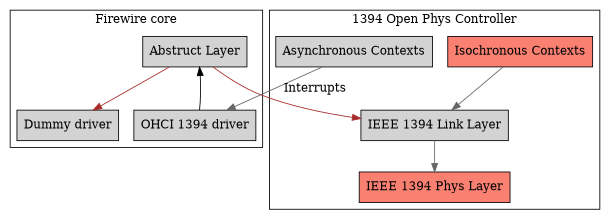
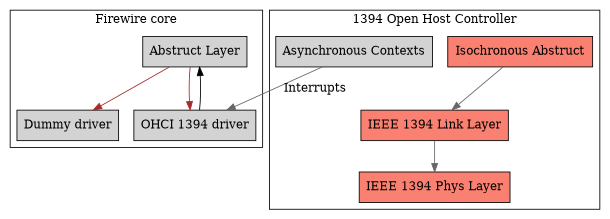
  digraph {
    compound=true
    node [fillcolor=lightgrey shape=box style=filled]
    edge [color=gray40]
    n1 [label="Abstruct Layer"]
    n2 [label="OHCI 1394 driver"]
    n3 [label="Dummy driver"]
    n4 [label="Asynchronous Contexts"]
-   n5 [fillcolor=salmon label="Isochronous Contexts"]
-   n6 [label="IEEE 1394 Link Layer"]
+   n5 [fillcolor=salmon label="Isochronous Abstruct"]
+   n6 [fillcolor=salmon label="IEEE 1394 Link Layer"]
    n7 [fillcolor=salmon label="IEEE 1394 Phys Layer"]
    subgraph cluster_1 {
      label="Firewire core"
      n1
      n2
      n3
    }
    subgraph cluster_2 {
-     label="1394 Open Phys Controller"
+     label="1394 Open Host Controller"
      n4
      n5
      n6
      n7
    }
-   n1 -> n6 [color=brown]
+   n1 -> n2 [color=brown]
    n1 -> n3 [color=brown]
    n2 -> n1 [color=black constraint=false]
    n4 -> n2 [label=Interrupts]
    n5 -> n6
    n6 -> n7
  }
